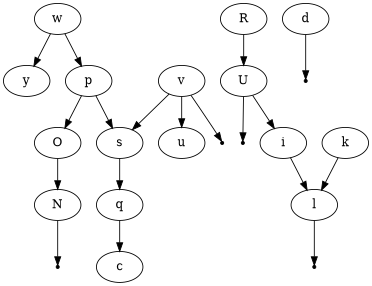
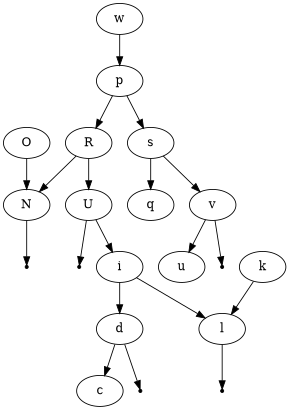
  digraph {
    w
    p
-   y
    R
    s
    N
    U
    q
    v
    null90693145 [shape=point]
    null353143758 [shape=point]
    i
    O
    d
    l
    c
    null797150886 [shape=point]
    null511292860 [shape=point]
    k
    u
    null32955884 [shape=point]
    w -> p
-   w -> y
-   p -> O
+   p -> R
    p -> s
+   R -> N
    R -> U
    s -> q
-   v -> s
+   s -> v
    N -> null90693145
    U -> null353143758
    U -> i
    v -> u
    v -> null32955884
+   i -> d
    i -> l
    O -> N
-   q -> c
+   d -> c
    d -> null797150886
    l -> null511292860
    k -> l
  }
